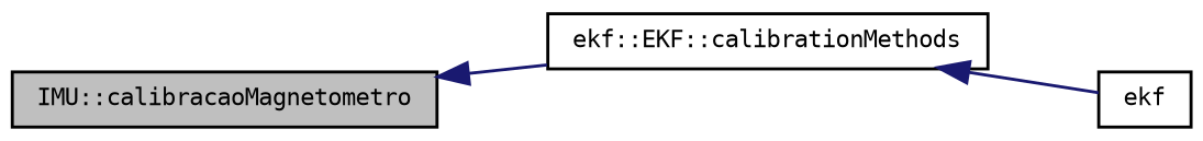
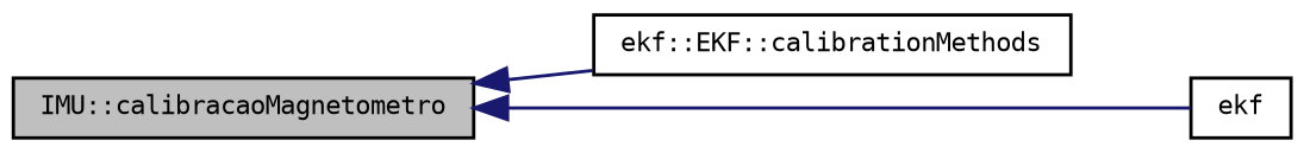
  digraph {
    rankdir=LR
    node [color=black fontname=DejaVuSansMono fontsize=8 shape=record]
    edge [color=midnightblue dir=back fontname=DejaVuSansMono fontsize=8 labelfontname=DejaVuSansMono labelfontsize=8 style=solid]
    n1 [fillcolor=grey75 fontcolor=black height=0.2 label="IMU::calibracaoMagnetometro" style=filled width=0.4]
    n2 [height=0.2 label="ekf::EKF::calibrationMethods" width=0.4]
    n3 [height=0.2 label=ekf width=0.4]
    n1 -> n2
-   n2 -> n3
+   n1 -> n3
  }
